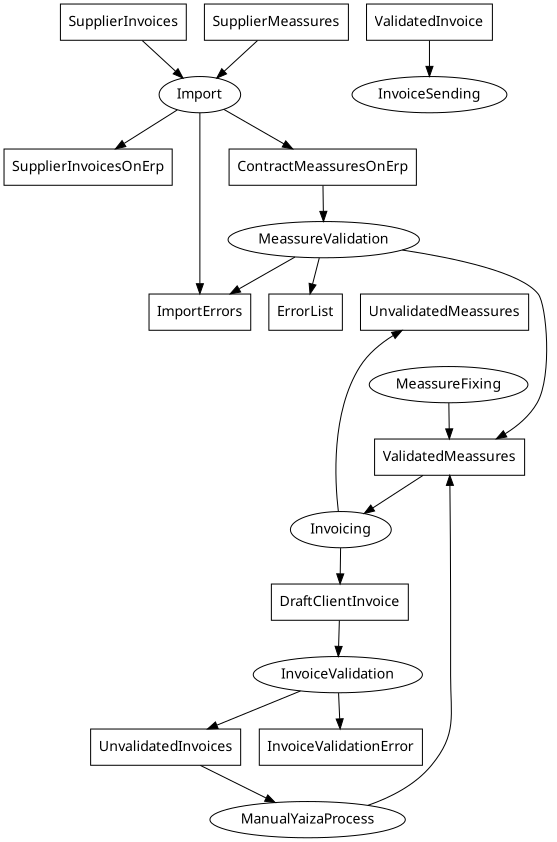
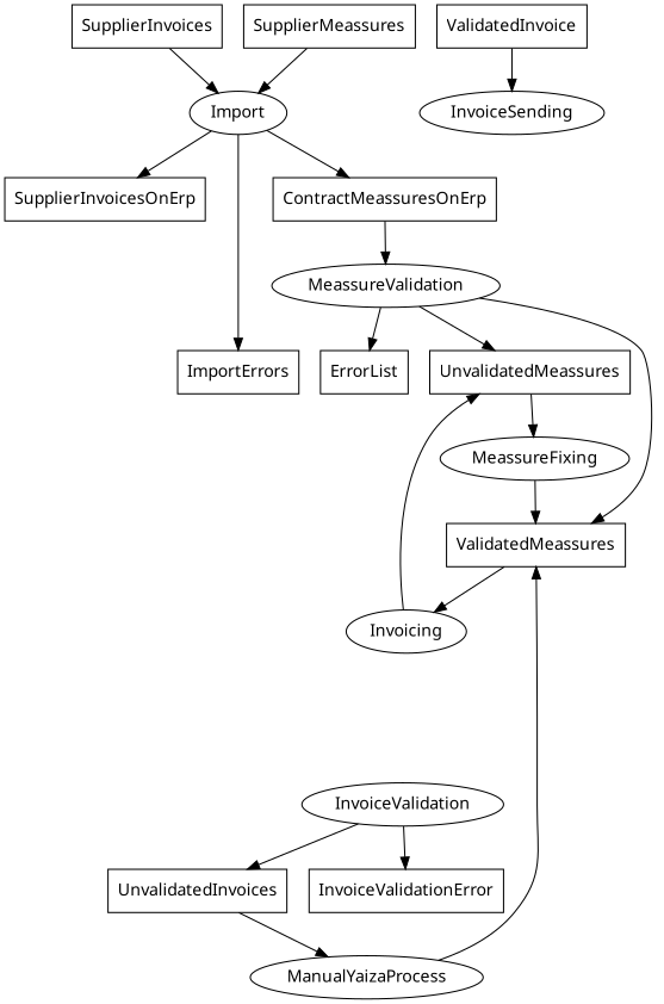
  digraph {
    fontname="Noto Sans"
    node [fontname="Noto Sans" shape=rect]
    edge [fontname="Noto Sans"]
    Import [shape=""]
    SupplierInvoices
    SupplierInvoicesOnErp
    ImportErrors
    ContractMeassuresOnErp
    SupplierMeassures
    MeassureValidation [shape=""]
    ErrorList
    UnvalidatedMeassures
    ValidatedMeassures
    ManualYaizaProcess [shape=""]
    UnvalidatedInvoices
    MeassureFixing [shape=""]
    Invoicing [shape=""]
-   DraftClientInvoice
    InvoiceValidation [shape=""]
    InvoiceValidationError
    InvoiceSending [shape=""]
    ValidatedInvoice
    Import -> SupplierInvoicesOnErp
    Import -> ImportErrors
    Import -> ContractMeassuresOnErp
    SupplierInvoices -> Import
    ContractMeassuresOnErp -> MeassureValidation
    SupplierMeassures -> Import
    MeassureValidation -> ErrorList
-   MeassureValidation -> ImportErrors
+   MeassureValidation -> UnvalidatedMeassures
    MeassureValidation -> ValidatedMeassures
+   UnvalidatedMeassures -> MeassureFixing
    ValidatedMeassures -> Invoicing
    ManualYaizaProcess -> ValidatedMeassures
    UnvalidatedInvoices -> ManualYaizaProcess
    MeassureFixing -> ValidatedMeassures
    Invoicing -> UnvalidatedMeassures
-   Invoicing -> DraftClientInvoice
-   DraftClientInvoice -> InvoiceValidation
    InvoiceValidation -> UnvalidatedInvoices
    InvoiceValidation -> InvoiceValidationError
    ValidatedInvoice -> InvoiceSending
  }
